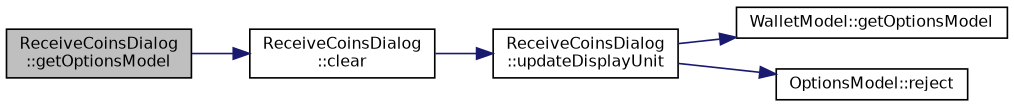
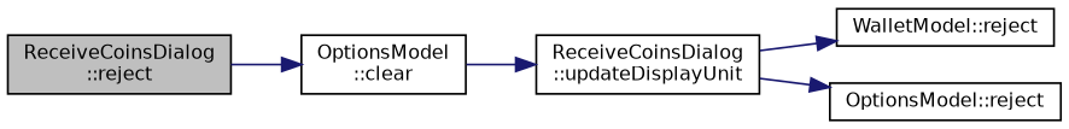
  digraph {
    rankdir=LR
    node [color=black fillcolor=white fontname=Helvetica fontsize=10 shape=record style=filled]
    edge [color=midnightblue fontname=Helvetica fontsize=10 labelfontname=Helvetica labelfontsize=10 style=solid]
-   n1 [fillcolor=grey75 fontcolor=black height=0.2 label="ReceiveCoinsDialog\l::getOptionsModel" width=0.4]
-   n2 [height=0.2 label="ReceiveCoinsDialog\l::clear" width=0.4]
+   n1 [fillcolor=grey75 fontcolor=black height=0.2 label="ReceiveCoinsDialog\l::reject" width=0.4]
+   n2 [height=0.2 label="OptionsModel\l::clear" width=0.4]
    n3 [height=0.2 label="ReceiveCoinsDialog\l::updateDisplayUnit" width=0.4]
-   n4 [height=0.2 label="WalletModel::getOptionsModel" width=0.4]
+   n4 [height=0.2 label="WalletModel::reject" width=0.4]
    n5 [height=0.2 label="OptionsModel::reject" width=0.4]
    n1 -> n2
    n2 -> n3
    n3 -> n4
    n3 -> n5
  }
